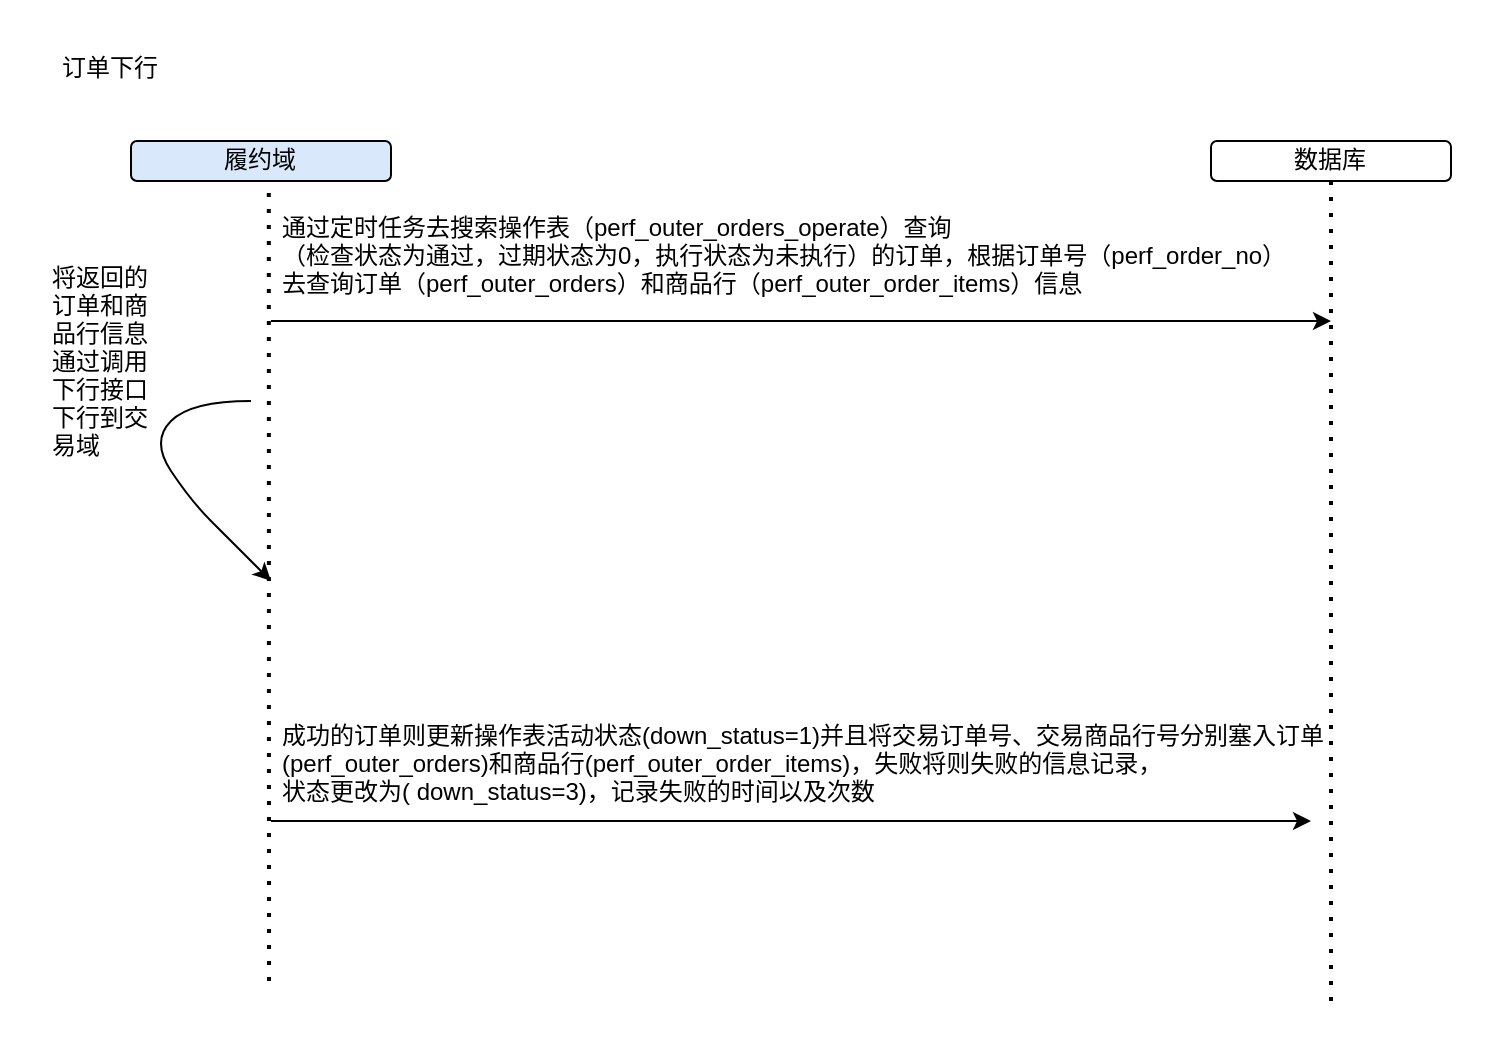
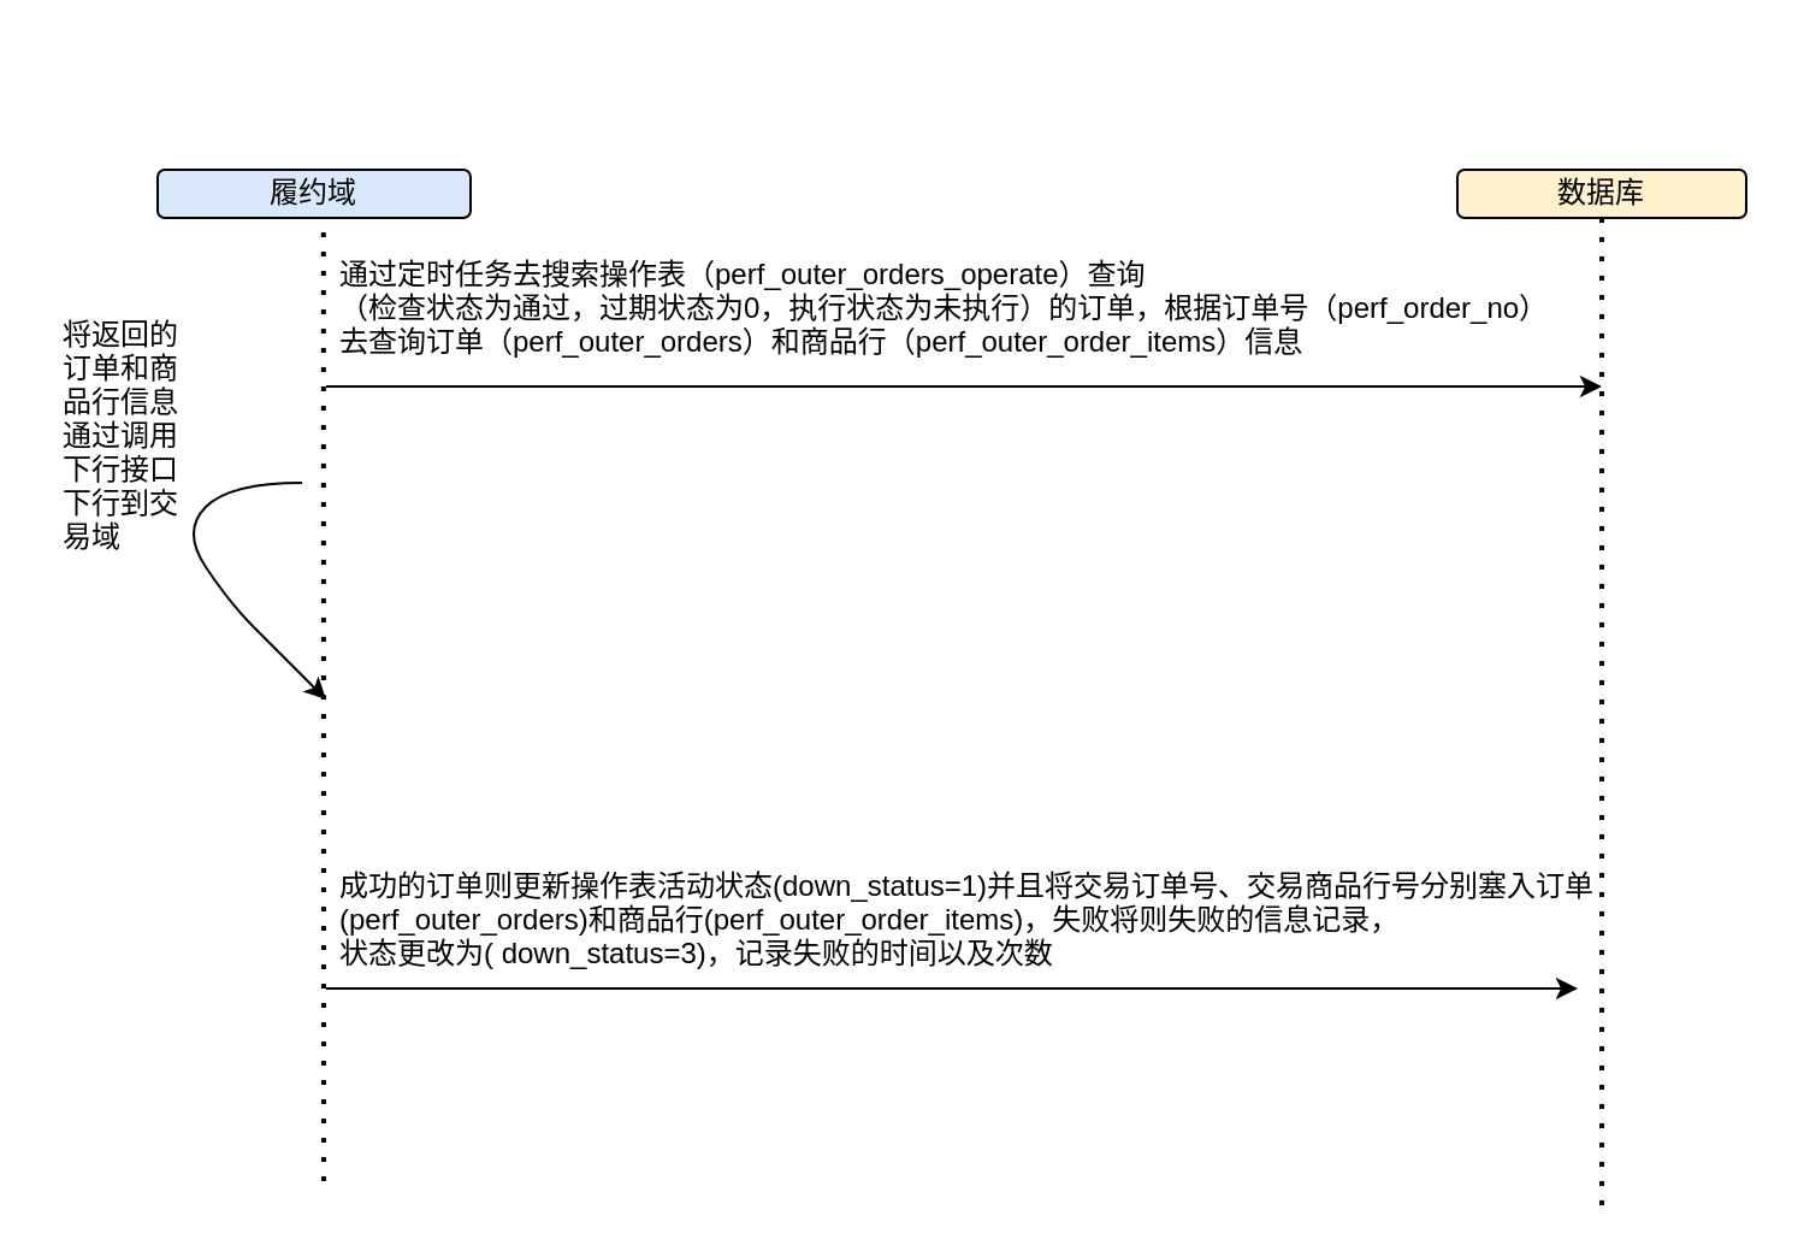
  <mxCell id="0" />
  <mxCell id="1" parent="0" />
  <mxCell id="2" value="履约域" style="rounded=1;whiteSpace=wrap;html=1;fillColor=#dae8fc;" vertex="1" parent="1"><mxGeometry x="65" y="70" width="130" height="20" as="geometry" /></mxCell>
- <mxCell id="3" value="数据库" style="rounded=1;whiteSpace=wrap;html=1;" vertex="1" parent="1"><mxGeometry x="605" y="70" width="120" height="20" as="geometry" /></mxCell>
+ <mxCell id="3" value="数据库" style="rounded=1;whiteSpace=wrap;html=1;fillColor=#fff2cc;" vertex="1" parent="1"><mxGeometry x="605" y="70" width="120" height="20" as="geometry" /></mxCell>
  <mxCell id="4" value="" style="endArrow=none;dashed=1;html=1;dashPattern=1 3;strokeWidth=2;rounded=0;entryX=0.53;entryY=1.171;entryDx=0;entryDy=0;entryPerimeter=0;" edge="1" parent="1" target="2"><mxGeometry width="50" height="50" relative="1" as="geometry"><mxPoint x="134" y="490" as="sourcePoint" /><mxPoint x="325" y="130" as="targetPoint" /></mxGeometry></mxCell>
  <mxCell id="5" value="" style="endArrow=none;dashed=1;html=1;dashPattern=1 3;strokeWidth=2;rounded=0;entryX=0.5;entryY=1;entryDx=0;entryDy=0;" edge="1" parent="1" target="3"><mxGeometry width="50" height="50" relative="1" as="geometry"><mxPoint x="665" y="500" as="sourcePoint" /><mxPoint x="325" y="180" as="targetPoint" /></mxGeometry></mxCell>
  <mxCell id="6" value="" style="endArrow=classic;html=1;rounded=0;" edge="1" parent="1"><mxGeometry width="50" height="50" relative="1" as="geometry"><mxPoint x="135" y="410" as="sourcePoint" /><mxPoint x="655" y="410" as="targetPoint" /></mxGeometry></mxCell>
  <mxCell id="7" value="&#10;成功的订单则更新操作表活动状态(down_status=1)并且将交易订单号、交易商品行号分别塞入订单&#10;(perf_outer_orders)和商品行(perf_outer_order_items)，失败将则失败的信息记录，&#10;状态更改为( down_status=3)，记录失败的时间以及次数" style="text;strokeColor=none;fillColor=none;align=left;verticalAlign=top;spacingLeft=4;spacingRight=4;overflow=hidden;rotatable=0;points=[[0,0.5],[1,0.5]];portConstraint=eastwest;" vertex="1" parent="1"><mxGeometry x="135" y="340" width="530" height="90" as="geometry" /></mxCell>
  <mxCell id="8" value="" style="curved=1;endArrow=classic;html=1;rounded=0;" edge="1" parent="1"><mxGeometry width="50" height="50" relative="1" as="geometry"><mxPoint x="125" y="200" as="sourcePoint" /><mxPoint x="135" y="290" as="targetPoint" /><Array as="points"><mxPoint x="125" y="200" /><mxPoint x="95" y="200" /><mxPoint x="75" y="220" /><mxPoint x="95" y="250" /><mxPoint x="115" y="270" /></Array></mxGeometry></mxCell>
  <mxCell id="9" value="将返回的&#10;订单和商&#10;品行信息&#10;通过调用&#10;下行接口&#10;下行到交&#10;易域" style="text;strokeColor=none;fillColor=none;align=left;verticalAlign=top;spacingLeft=4;spacingRight=4;overflow=hidden;rotatable=0;points=[[0,0.5],[1,0.5]];portConstraint=eastwest;" vertex="1" parent="1"><mxGeometry x="20" y="125" width="60" height="150" as="geometry" /></mxCell>
- <mxCell id="10" value="订单下行" style="text;strokeColor=none;fillColor=none;align=left;verticalAlign=top;spacingLeft=4;spacingRight=4;overflow=hidden;rotatable=0;points=[[0,0.5],[1,0.5]];portConstraint=eastwest;" vertex="1" parent="1"><mxGeometry x="25" y="20" width="100" height="26" as="geometry" /></mxCell>
  <mxCell id="11" value="通过定时任务去搜索操作表（perf_outer_orders_operate）查询&#10;（检查状态为通过，过期状态为0，执行状态为未执行）的订单，根据订单号（perf_order_no）&#10;去查询订单（perf_outer_orders）和商品行（perf_outer_order_items）信息" style="text;strokeColor=none;fillColor=none;align=left;verticalAlign=top;spacingLeft=4;spacingRight=4;overflow=hidden;rotatable=0;points=[[0,0.5],[1,0.5]];portConstraint=eastwest;" vertex="1" parent="1"><mxGeometry x="135" y="100" width="550" height="60" as="geometry" /></mxCell>
  <mxCell id="12" value="" style="endArrow=classic;html=1;rounded=0;" edge="1" parent="1"><mxGeometry width="50" height="50" relative="1" as="geometry"><mxPoint x="135" y="160" as="sourcePoint" /><mxPoint x="665" y="160" as="targetPoint" /></mxGeometry></mxCell>
